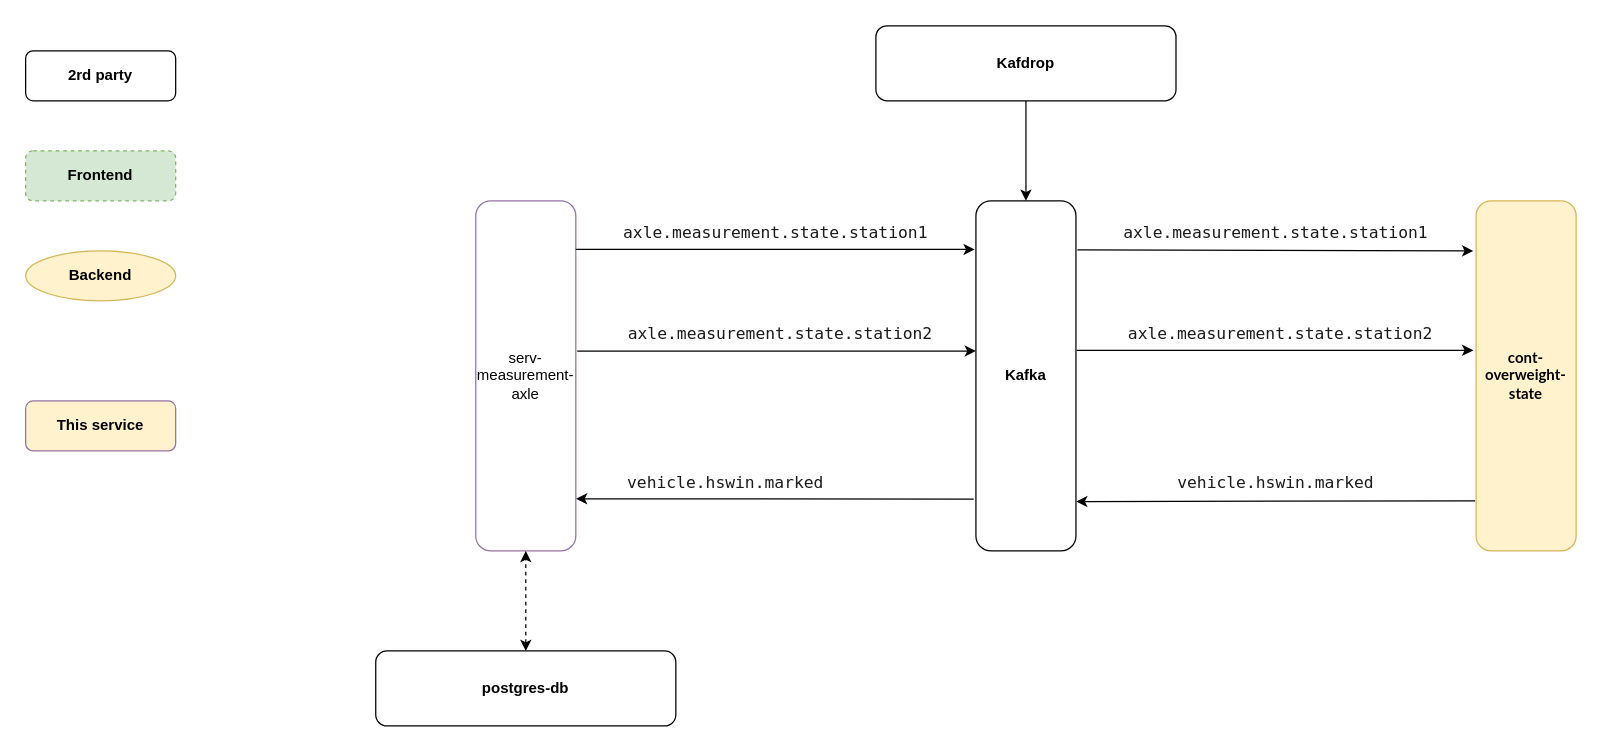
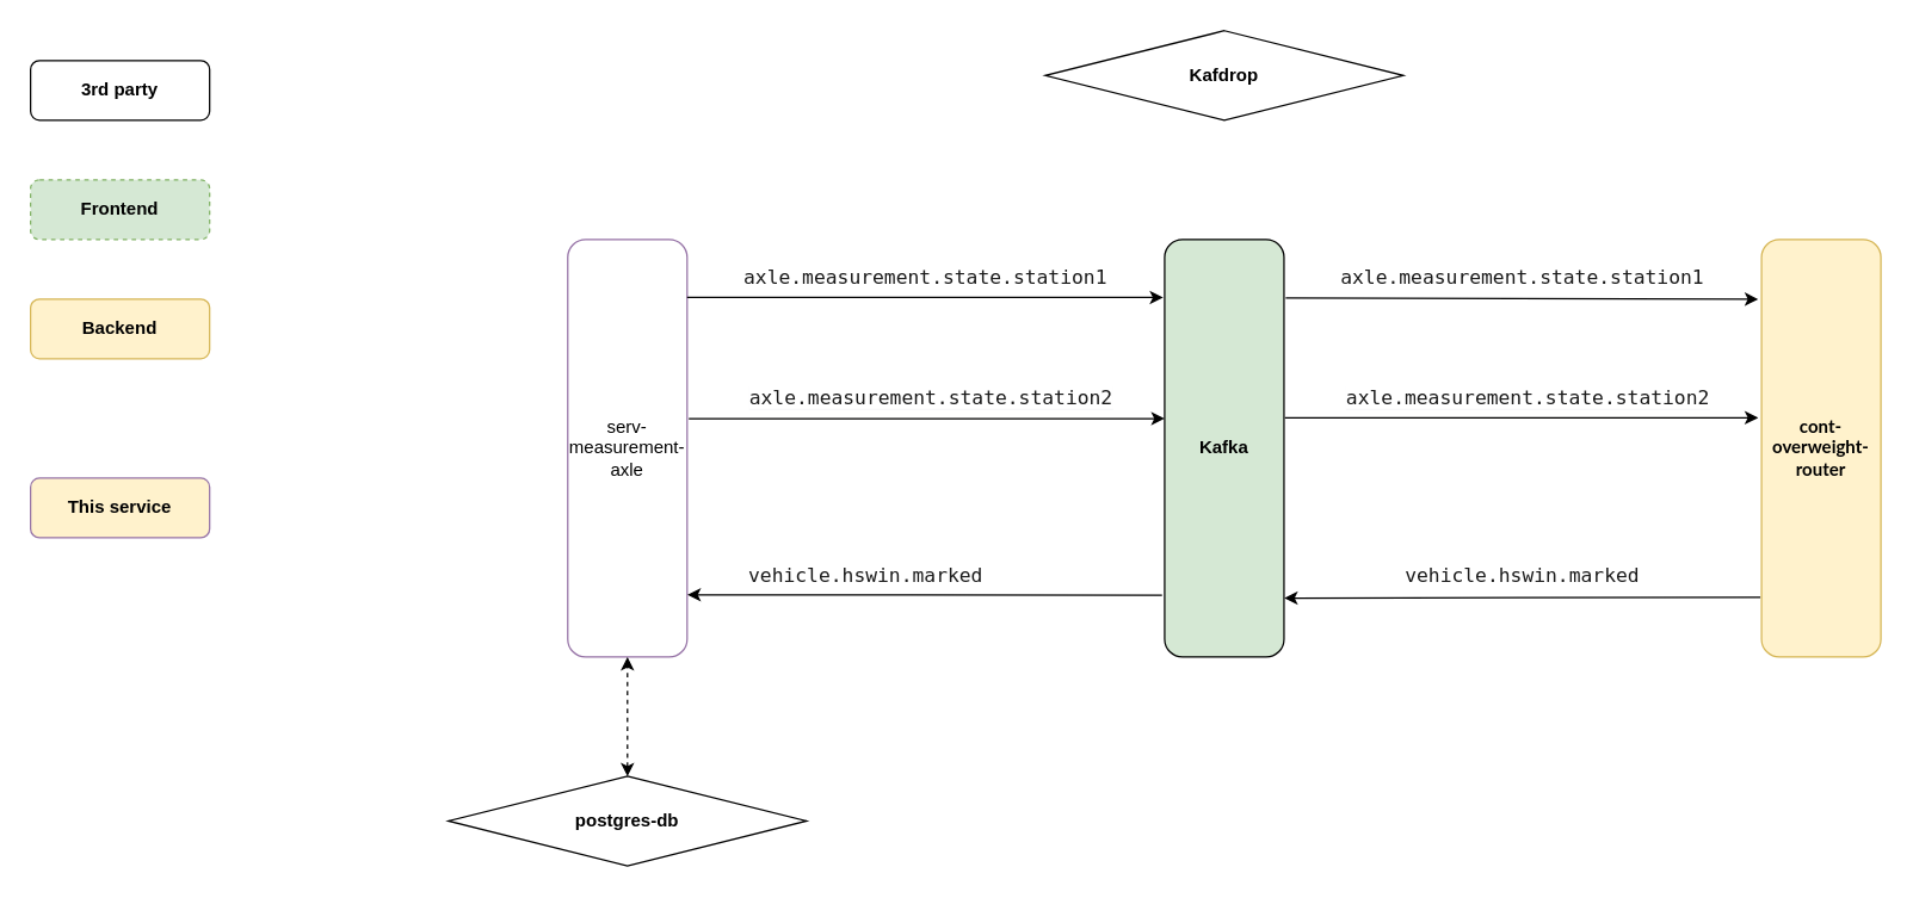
  <mxCell id="0" />
  <mxCell id="1" parent="0" />
  <mxCell id="2" value="&lt;b&gt;Frontend&lt;/b&gt;" style="rounded=1;whiteSpace=wrap;html=1;fillColor=#d5e8d4;strokeColor=#82b366;dashed=1;" vertex="1" parent="1"><mxGeometry x="20" y="120" width="120" height="40" as="geometry" /></mxCell>
- <mxCell id="3" value="&lt;b&gt;Backend&lt;/b&gt;" style="ellipse;whiteSpace=wrap;html=1;fillColor=#fff2cc;strokeColor=#d6b656;" vertex="1" parent="1"><mxGeometry x="20" y="200" width="120" height="40" as="geometry" /></mxCell>
+ <mxCell id="3" value="&lt;b&gt;Backend&lt;/b&gt;" style="rounded=1;whiteSpace=wrap;html=1;fillColor=#fff2cc;strokeColor=#d6b656;" vertex="1" parent="1"><mxGeometry x="20" y="200" width="120" height="40" as="geometry" /></mxCell>
  <mxCell id="4" value="&lt;b&gt;This service&lt;/b&gt;" style="rounded=1;whiteSpace=wrap;html=1;fillColor=#fff2cc;strokeColor=#9673a6;" vertex="1" parent="1"><mxGeometry x="20" y="320" width="120" height="40" as="geometry" /></mxCell>
- <mxCell id="5" value="&lt;b&gt;Kafdrop&lt;/b&gt;" style="rounded=1;whiteSpace=wrap;html=1;" vertex="1" parent="1"><mxGeometry x="700" y="20" width="240" height="60" as="geometry" /></mxCell>
- <mxCell id="6" value="&lt;b&gt;Kafka&lt;/b&gt;" style="rounded=1;whiteSpace=wrap;html=1;" vertex="1" parent="1"><mxGeometry x="780" y="160" width="80" height="280" as="geometry" /></mxCell>
- <mxCell id="7" value="" style="endArrow=classic;html=1;rounded=0;fontColor=#1A1A1A;entryX=0.5;entryY=0;entryDx=0;entryDy=0;" edge="1" parent="1" source="5" target="6"><mxGeometry width="50" height="50" relative="1" as="geometry"><mxPoint x="700" y="350" as="sourcePoint" /><mxPoint x="750" y="300" as="targetPoint" /></mxGeometry></mxCell>
- <mxCell id="8" value="&lt;span style=&quot;font-family: &amp;#34;lato&amp;#34; , &amp;#34;arial&amp;#34;&quot;&gt;&lt;b&gt;&lt;font style=&quot;font-size: 12px&quot;&gt;cont-overweight-state&lt;/font&gt;&lt;/b&gt;&lt;/span&gt;" style="rounded=1;whiteSpace=wrap;html=1;fillColor=#fff2cc;strokeColor=#d6b656;" vertex="1" parent="1"><mxGeometry x="1180" y="160" width="80" height="280" as="geometry" /></mxCell>
+ <mxCell id="5" value="&lt;b&gt;Kafdrop&lt;/b&gt;" style="rhombus;whiteSpace=wrap;html=1;" vertex="1" parent="1"><mxGeometry x="700" y="20" width="240" height="60" as="geometry" /></mxCell>
+ <mxCell id="6" value="&lt;b&gt;Kafka&lt;/b&gt;" style="rounded=1;whiteSpace=wrap;html=1;fillColor=#d5e8d4;" vertex="1" parent="1"><mxGeometry x="780" y="160" width="80" height="280" as="geometry" /></mxCell>
+ <mxCell id="8" value="&lt;span style=&quot;font-family: &amp;#34;lato&amp;#34; , &amp;#34;arial&amp;#34;&quot;&gt;&lt;b&gt;&lt;font style=&quot;font-size: 12px&quot;&gt;cont-overweight-router&lt;/font&gt;&lt;/b&gt;&lt;/span&gt;" style="rounded=1;whiteSpace=wrap;html=1;fillColor=#fff2cc;strokeColor=#d6b656;" vertex="1" parent="1"><mxGeometry x="1180" y="160" width="80" height="280" as="geometry" /></mxCell>
  <mxCell id="9" value="&lt;pre&gt;&lt;font face=&quot;jetbrains mono, monospace&quot; color=&quot;#1a1a1a&quot;&gt;&lt;span style=&quot;font-size: 13.067px ; background-color: rgb(255 , 255 , 255)&quot;&gt;vehicle.hswin.marked&lt;/span&gt;&lt;/font&gt;&lt;/pre&gt;" style="text;html=1;strokeColor=none;fillColor=none;align=center;verticalAlign=middle;whiteSpace=wrap;rounded=0;" vertex="1" parent="1"><mxGeometry x="490" y="370" width="180" height="30" as="geometry" /></mxCell>
- <mxCell id="10" value="&lt;b&gt;2rd party&lt;/b&gt;" style="rounded=1;whiteSpace=wrap;html=1;" vertex="1" parent="1"><mxGeometry x="20" y="40" width="120" height="40" as="geometry" /></mxCell>
+ <mxCell id="10" value="&lt;b&gt;3rd party&lt;/b&gt;" style="rounded=1;whiteSpace=wrap;html=1;" vertex="1" parent="1"><mxGeometry x="20" y="40" width="120" height="40" as="geometry" /></mxCell>
  <mxCell id="11" value="serv-measurement-axle" style="rounded=1;whiteSpace=wrap;html=1;fillColor=#ffffff;strokeColor=#9673a6;" vertex="1" parent="1"><mxGeometry x="380" y="160" width="80" height="280" as="geometry" /></mxCell>
  <mxCell id="12" value="&lt;pre&gt;&lt;font face=&quot;jetbrains mono, monospace&quot; color=&quot;#1a1a1a&quot;&gt;&lt;span style=&quot;font-size: 13.067px ; background-color: rgb(255 , 255 , 255)&quot;&gt;axle.measurement.state.station1&lt;/span&gt;&lt;/font&gt;&lt;/pre&gt;" style="text;html=1;strokeColor=none;fillColor=none;align=center;verticalAlign=middle;whiteSpace=wrap;rounded=0;" vertex="1" parent="1"><mxGeometry x="530" y="170" width="180" height="30" as="geometry" /></mxCell>
  <mxCell id="13" value="" style="endArrow=classic;html=1;rounded=0;fontSize=12;exitX=1;exitY=0.139;exitDx=0;exitDy=0;exitPerimeter=0;entryX=-0.012;entryY=0.139;entryDx=0;entryDy=0;entryPerimeter=0;" edge="1" parent="1" source="11" target="6"><mxGeometry width="50" height="50" relative="1" as="geometry"><mxPoint x="530" y="210" as="sourcePoint" /><mxPoint x="710" y="190" as="targetPoint" /></mxGeometry></mxCell>
  <mxCell id="14" value="" style="endArrow=classic;html=1;rounded=0;fontSize=12;entryX=1.002;entryY=0.851;entryDx=0;entryDy=0;entryPerimeter=0;exitX=-0.022;exitY=0.852;exitDx=0;exitDy=0;exitPerimeter=0;" edge="1" parent="1" source="6" target="11"><mxGeometry width="50" height="50" relative="1" as="geometry"><mxPoint x="560" y="310" as="sourcePoint" /><mxPoint x="610" y="260" as="targetPoint" /></mxGeometry></mxCell>
  <mxCell id="15" value="&lt;pre&gt;&lt;font face=&quot;jetbrains mono, monospace&quot; color=&quot;#1a1a1a&quot;&gt;&lt;span style=&quot;font-size: 13.067px ; background-color: rgb(255 , 255 , 255)&quot;&gt;vehicle.hswin.marked&lt;/span&gt;&lt;/font&gt;&lt;/pre&gt;" style="text;html=1;strokeColor=none;fillColor=none;align=center;verticalAlign=middle;whiteSpace=wrap;rounded=0;" vertex="1" parent="1"><mxGeometry x="930" y="370" width="180" height="30" as="geometry" /></mxCell>
  <mxCell id="16" value="&lt;pre&gt;&lt;font face=&quot;jetbrains mono, monospace&quot; color=&quot;#1a1a1a&quot;&gt;&lt;span style=&quot;font-size: 13.067px ; background-color: rgb(255 , 255 , 255)&quot;&gt;axle.measurement.state.station1&lt;/span&gt;&lt;/font&gt;&lt;font color=&quot;#bbbbbb&quot; face=&quot;jetbrains mono, monospace&quot; style=&quot;background-color: rgb(40 , 44 , 52)&quot;&gt;&lt;span style=&quot;font-size: 9.8pt&quot;&gt;&lt;br&gt;&lt;/span&gt;&lt;/font&gt;&lt;/pre&gt;" style="text;html=1;strokeColor=none;fillColor=none;align=center;verticalAlign=middle;whiteSpace=wrap;rounded=0;" vertex="1" parent="1"><mxGeometry x="930" y="170" width="180" height="30" as="geometry" /></mxCell>
  <mxCell id="17" value="" style="endArrow=classic;html=1;rounded=0;fontSize=12;exitX=-0.01;exitY=0.857;exitDx=0;exitDy=0;exitPerimeter=0;entryX=1.002;entryY=0.859;entryDx=0;entryDy=0;entryPerimeter=0;" edge="1" parent="1" source="8" target="6"><mxGeometry width="50" height="50" relative="1" as="geometry"><mxPoint x="990" y="390" as="sourcePoint" /><mxPoint x="800" y="410" as="targetPoint" /></mxGeometry></mxCell>
- <mxCell id="18" value="&lt;b&gt;postgres-db&lt;/b&gt;" style="rounded=1;whiteSpace=wrap;html=1;" vertex="1" parent="1"><mxGeometry x="300" y="520" width="240" height="60" as="geometry" /></mxCell>
+ <mxCell id="18" value="&lt;b&gt;postgres-db&lt;/b&gt;" style="rhombus;whiteSpace=wrap;html=1;" vertex="1" parent="1"><mxGeometry x="300" y="520" width="240" height="60" as="geometry" /></mxCell>
  <mxCell id="19" value="" style="endArrow=classic;startArrow=classic;html=1;rounded=0;exitX=0.5;exitY=0;exitDx=0;exitDy=0;entryX=0.5;entryY=1;entryDx=0;entryDy=0;dashed=1;" edge="1" parent="1" source="18" target="11"><mxGeometry width="50" height="50" relative="1" as="geometry"><mxPoint x="630" y="350" as="sourcePoint" /><mxPoint x="680" y="300" as="targetPoint" /></mxGeometry></mxCell>
  <mxCell id="20" value="" style="endArrow=classic;html=1;rounded=0;fontSize=12;exitX=1.008;exitY=0.427;exitDx=0;exitDy=0;exitPerimeter=0;entryX=-0.028;entryY=0.427;entryDx=0;entryDy=0;entryPerimeter=0;" edge="1" parent="1" source="6" target="8"><mxGeometry width="50" height="50" relative="1" as="geometry"><mxPoint x="810" y="280.28" as="sourcePoint" /><mxPoint x="990" y="280" as="targetPoint" /></mxGeometry></mxCell>
  <mxCell id="21" value="" style="endArrow=classic;html=1;rounded=0;fontSize=12;exitX=1.014;exitY=0.14;exitDx=0;exitDy=0;exitPerimeter=0;entryX=-0.028;entryY=0.143;entryDx=0;entryDy=0;entryPerimeter=0;" edge="1" parent="1" source="6" target="8"><mxGeometry width="50" height="50" relative="1" as="geometry"><mxPoint x="810" y="199.52" as="sourcePoint" /><mxPoint x="960" y="210" as="targetPoint" /></mxGeometry></mxCell>
  <mxCell id="22" value="" style="endArrow=classic;html=1;rounded=0;fontSize=12;exitX=1.014;exitY=0.429;exitDx=0;exitDy=0;exitPerimeter=0;entryX=0;entryY=0.429;entryDx=0;entryDy=0;entryPerimeter=0;" edge="1" parent="1" source="11" target="6"><mxGeometry width="50" height="50" relative="1" as="geometry"><mxPoint x="480" y="250" as="sourcePoint" /><mxPoint x="717.12" y="250" as="targetPoint" /></mxGeometry></mxCell>
  <mxCell id="23" value="&lt;pre style=&quot;color: rgb(0 , 0 , 0) ; font-size: 12px ; font-style: normal ; font-weight: 400 ; letter-spacing: normal ; text-align: center ; text-indent: 0px ; text-transform: none ; word-spacing: 0px ; background-color: rgb(248 , 249 , 250)&quot;&gt;&lt;font face=&quot;jetbrains mono, monospace&quot; color=&quot;#1a1a1a&quot;&gt;&lt;span style=&quot;font-size: 13.067px ; background-color: rgb(255 , 255 , 255)&quot;&gt;axle.measurement.state.station2&lt;/span&gt;&lt;/font&gt;&lt;/pre&gt;" style="text;whiteSpace=wrap;html=1;" vertex="1" parent="1"><mxGeometry x="500" y="240" width="270" height="50" as="geometry" /></mxCell>
  <mxCell id="24" value="&lt;pre style=&quot;color: rgb(0 , 0 , 0) ; font-size: 12px ; font-style: normal ; font-weight: 400 ; letter-spacing: normal ; text-align: center ; text-indent: 0px ; text-transform: none ; word-spacing: 0px ; background-color: rgb(248 , 249 , 250)&quot;&gt;&lt;font face=&quot;jetbrains mono, monospace&quot; color=&quot;#1a1a1a&quot;&gt;&lt;span style=&quot;font-size: 13.067px ; background-color: rgb(255 , 255 , 255)&quot;&gt;axle.measurement.state.station2&lt;/span&gt;&lt;/font&gt;&lt;/pre&gt;" style="text;whiteSpace=wrap;html=1;" vertex="1" parent="1"><mxGeometry x="900" y="240" width="270" height="50" as="geometry" /></mxCell>
